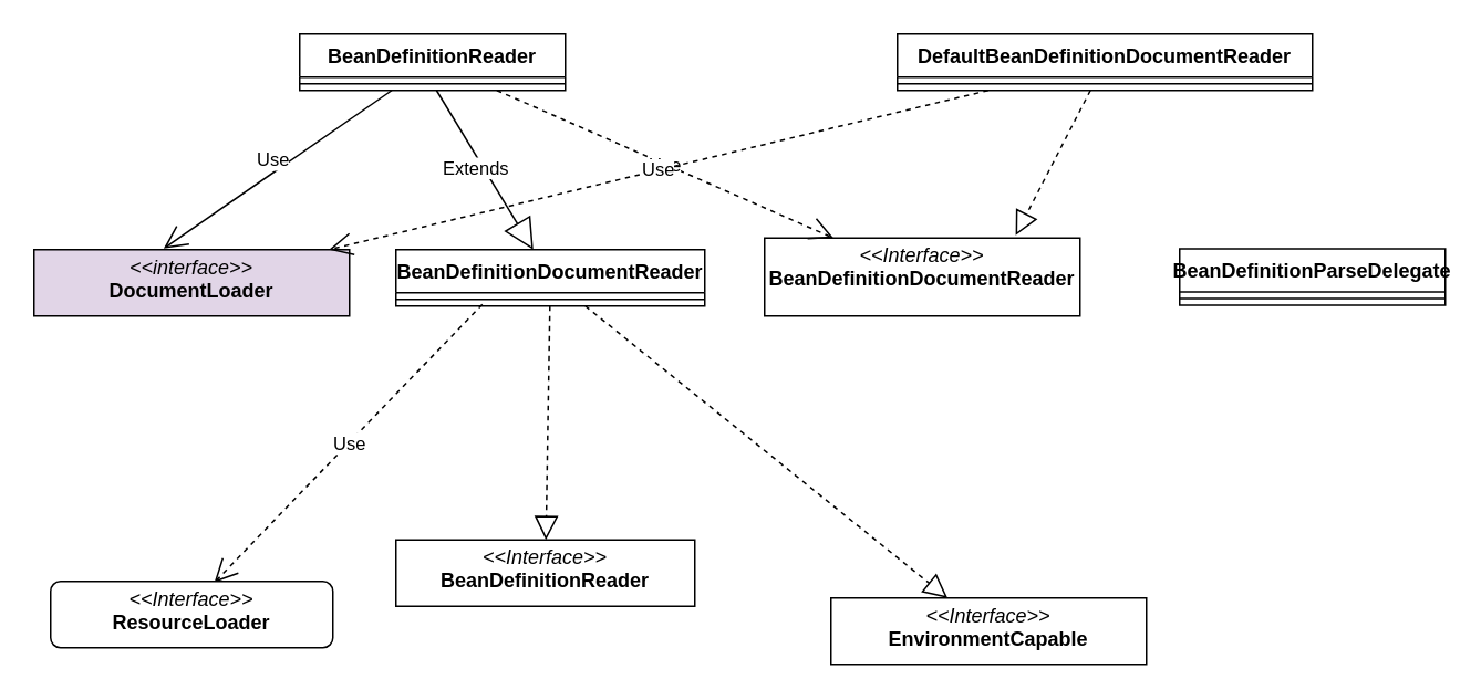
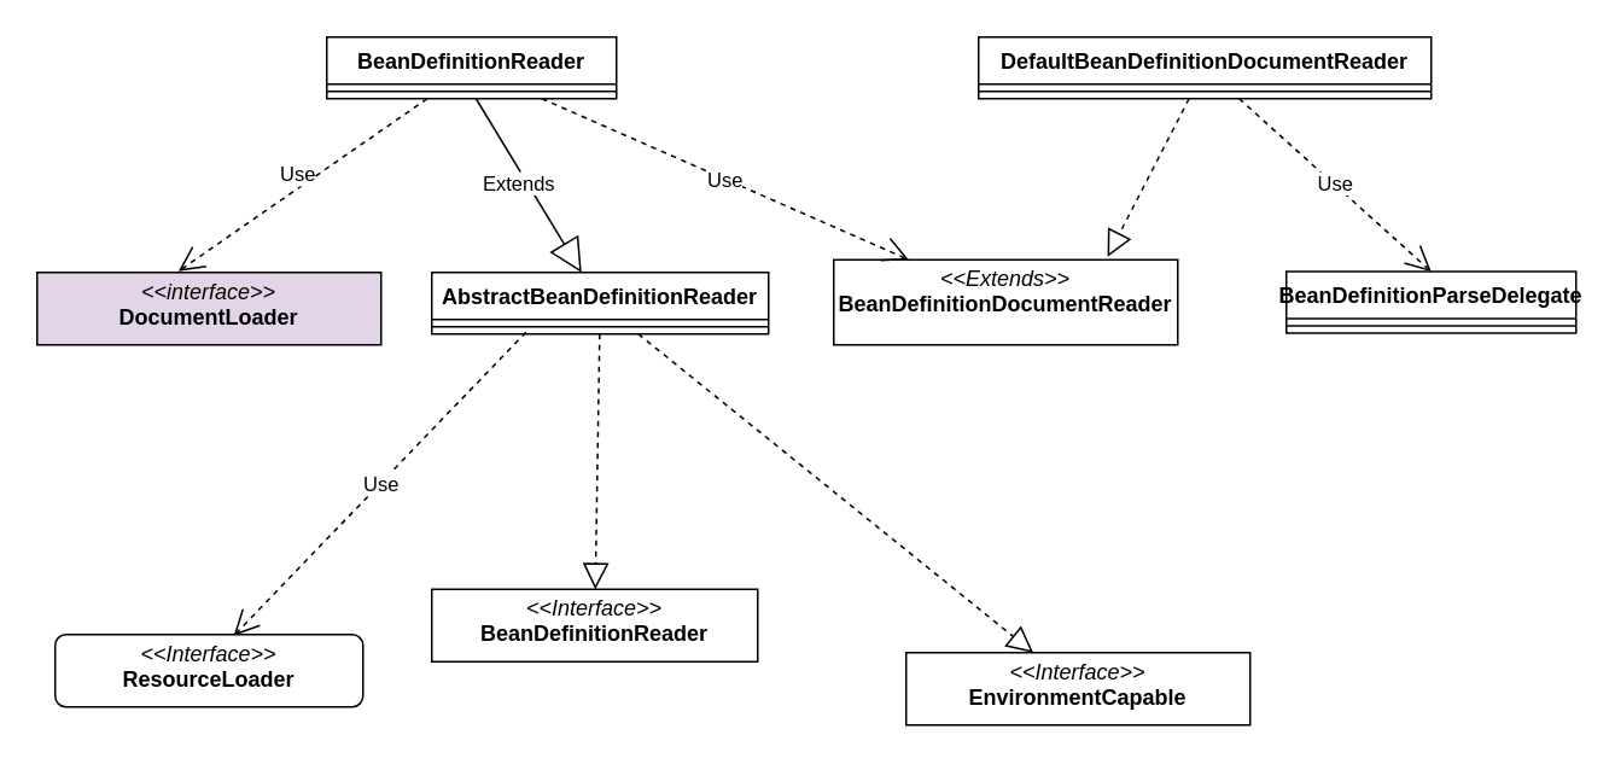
  <mxCell id="0" />
  <mxCell id="1" parent="0" />
  <mxCell id="2" value="BeanDefinitionReader" style="swimlane;fontStyle=1;align=center;verticalAlign=top;childLayout=stackLayout;horizontal=1;startSize=26;horizontalStack=0;resizeParent=1;resizeParentMax=0;resizeLast=0;collapsible=1;marginBottom=0;" vertex="1" parent="1"><mxGeometry x="180" y="20" width="160" height="34" as="geometry" /></mxCell>
  <mxCell id="3" value="" style="line;strokeWidth=1;fillColor=none;align=left;verticalAlign=middle;spacingTop=-1;spacingLeft=3;spacingRight=3;rotatable=0;labelPosition=right;points=[];portConstraint=eastwest;" vertex="1" parent="2"><mxGeometry y="26" width="160" height="8" as="geometry" /></mxCell>
  <mxCell id="4" value="DefaultBeanDefinitionDocumentReader" style="swimlane;fontStyle=1;align=center;verticalAlign=top;childLayout=stackLayout;horizontal=1;startSize=26;horizontalStack=0;resizeParent=1;resizeParentMax=0;resizeLast=0;collapsible=1;marginBottom=0;" vertex="1" parent="1"><mxGeometry x="540" y="20" width="250" height="34" as="geometry" /></mxCell>
  <mxCell id="5" value="" style="line;strokeWidth=1;fillColor=none;align=left;verticalAlign=middle;spacingTop=-1;spacingLeft=3;spacingRight=3;rotatable=0;labelPosition=right;points=[];portConstraint=eastwest;" vertex="1" parent="4"><mxGeometry y="26" width="250" height="8" as="geometry" /></mxCell>
  <mxCell id="6" value="&lt;p style=&quot;margin: 0px ; margin-top: 4px ; text-align: center&quot;&gt;&lt;i&gt;&lt;font style=&quot;vertical-align: inherit&quot;&gt;&lt;font style=&quot;vertical-align: inherit&quot;&gt;&lt;font style=&quot;vertical-align: inherit&quot;&gt;&lt;font style=&quot;vertical-align: inherit&quot;&gt;&lt;font style=&quot;vertical-align: inherit&quot;&gt;&lt;font style=&quot;vertical-align: inherit&quot;&gt;&amp;lt;&amp;lt;interface&amp;gt;&amp;gt; &lt;/font&gt;&lt;/font&gt;&lt;/font&gt;&lt;/font&gt;&lt;/font&gt;&lt;/font&gt;&lt;/i&gt;&lt;br&gt;&lt;b&gt;&lt;font style=&quot;vertical-align: inherit&quot;&gt;&lt;font style=&quot;vertical-align: inherit&quot;&gt;&lt;font style=&quot;vertical-align: inherit&quot;&gt;&lt;font style=&quot;vertical-align: inherit&quot;&gt;&lt;font style=&quot;vertical-align: inherit&quot;&gt;&lt;font style=&quot;vertical-align: inherit&quot;&gt;DocumentLoader&lt;/font&gt;&lt;/font&gt;&lt;/font&gt;&lt;/font&gt;&lt;/font&gt;&lt;/font&gt;&lt;/b&gt;&lt;/p&gt;&lt;p style=&quot;margin: 0px ; margin-left: 4px&quot;&gt;&lt;br&gt;&lt;/p&gt;" style="verticalAlign=top;align=left;overflow=fill;fontSize=12;fontFamily=Helvetica;html=1;fillColor=#e1d5e7;" vertex="1" parent="1"><mxGeometry x="20" y="150" width="190" height="40" as="geometry" /></mxCell>
- <mxCell id="7" value="BeanDefinitionDocumentReader" style="swimlane;fontStyle=1;align=center;verticalAlign=top;childLayout=stackLayout;horizontal=1;startSize=26;horizontalStack=0;resizeParent=1;resizeParentMax=0;resizeLast=0;collapsible=1;marginBottom=0;" vertex="1" parent="1"><mxGeometry x="238" y="150" width="186" height="34" as="geometry" /></mxCell>
+ <mxCell id="7" value="AbstractBeanDefinitionReader" style="swimlane;fontStyle=1;align=center;verticalAlign=top;childLayout=stackLayout;horizontal=1;startSize=26;horizontalStack=0;resizeParent=1;resizeParentMax=0;resizeLast=0;collapsible=1;marginBottom=0;" vertex="1" parent="1"><mxGeometry x="238" y="150" width="186" height="34" as="geometry" /></mxCell>
  <mxCell id="8" value="" style="line;strokeWidth=1;fillColor=none;align=left;verticalAlign=middle;spacingTop=-1;spacingLeft=3;spacingRight=3;rotatable=0;labelPosition=right;points=[];portConstraint=eastwest;" vertex="1" parent="7"><mxGeometry y="26" width="186" height="8" as="geometry" /></mxCell>
  <mxCell id="9" value="Use" style="endArrow=open;endSize=12;dashed=1;html=1;rounded=0;entryX=0.58;entryY=0.017;entryDx=0;entryDy=0;entryPerimeter=0;" edge="1" parent="7" target="13"><mxGeometry width="160" relative="1" as="geometry"><mxPoint x="52" y="33" as="sourcePoint" /><mxPoint x="212" y="33" as="targetPoint" /></mxGeometry></mxCell>
  <mxCell id="10" value="BeanDefinitionParseDelegate" style="swimlane;fontStyle=1;align=center;verticalAlign=top;childLayout=stackLayout;horizontal=1;startSize=26;horizontalStack=0;resizeParent=1;resizeParentMax=0;resizeLast=0;collapsible=1;marginBottom=0;" vertex="1" parent="1"><mxGeometry x="710" y="149.5" width="160" height="34" as="geometry" /></mxCell>
  <mxCell id="11" value="" style="line;strokeWidth=1;fillColor=none;align=left;verticalAlign=middle;spacingTop=-1;spacingLeft=3;spacingRight=3;rotatable=0;labelPosition=right;points=[];portConstraint=eastwest;" vertex="1" parent="10"><mxGeometry y="26" width="160" height="8" as="geometry" /></mxCell>
- <mxCell id="12" value="&lt;p style=&quot;margin: 0px ; margin-top: 4px ; text-align: center&quot;&gt;&lt;i&gt;&amp;lt;&amp;lt;Interface&amp;gt;&amp;gt;&lt;/i&gt;&lt;br&gt;&lt;b&gt;BeanDefinitionDocumentReader&lt;/b&gt;&lt;/p&gt;&lt;p style=&quot;margin: 0px ; margin-left: 4px&quot;&gt;&lt;br&gt;&lt;/p&gt;&lt;p style=&quot;margin: 0px ; margin-left: 4px&quot;&gt;&lt;br&gt;&lt;/p&gt;" style="verticalAlign=top;align=left;overflow=fill;fontSize=12;fontFamily=Helvetica;html=1;" vertex="1" parent="1"><mxGeometry x="460" y="143" width="190" height="47" as="geometry" /></mxCell>
+ <mxCell id="12" value="&lt;p style=&quot;margin: 0px ; margin-top: 4px ; text-align: center&quot;&gt;&lt;i&gt;&amp;lt;&amp;lt;Extends&amp;gt;&amp;gt;&lt;/i&gt;&lt;br&gt;&lt;b&gt;BeanDefinitionDocumentReader&lt;/b&gt;&lt;/p&gt;&lt;p style=&quot;margin: 0px ; margin-left: 4px&quot;&gt;&lt;br&gt;&lt;/p&gt;&lt;p style=&quot;margin: 0px ; margin-left: 4px&quot;&gt;&lt;br&gt;&lt;/p&gt;" style="verticalAlign=top;align=left;overflow=fill;fontSize=12;fontFamily=Helvetica;html=1;" vertex="1" parent="1"><mxGeometry x="460" y="143" width="190" height="47" as="geometry" /></mxCell>
  <mxCell id="13" value="&lt;p style=&quot;margin: 0px ; margin-top: 4px ; text-align: center&quot;&gt;&lt;i&gt;&amp;lt;&amp;lt;Interface&amp;gt;&amp;gt;&lt;/i&gt;&lt;br&gt;&lt;b&gt;ResourceLoader&lt;/b&gt;&lt;/p&gt;&lt;p style=&quot;margin: 0px ; margin-left: 4px&quot;&gt;&lt;br&gt;&lt;/p&gt;" style="verticalAlign=top;align=left;overflow=fill;fontSize=12;fontFamily=Helvetica;html=1;rounded=1;" vertex="1" parent="1"><mxGeometry x="30" y="350" width="170" height="40" as="geometry" /></mxCell>
  <mxCell id="14" value="&lt;p style=&quot;margin: 0px ; margin-top: 4px ; text-align: center&quot;&gt;&lt;i&gt;&amp;lt;&amp;lt;Interface&amp;gt;&amp;gt;&lt;/i&gt;&lt;br&gt;&lt;b&gt;BeanDefinitionReader&lt;/b&gt;&lt;/p&gt;&lt;p style=&quot;margin: 0px ; margin-left: 4px&quot;&gt;&lt;br&gt;&lt;/p&gt;&lt;p style=&quot;margin: 0px ; margin-left: 4px&quot;&gt;&lt;br&gt;&lt;/p&gt;" style="verticalAlign=top;align=left;overflow=fill;fontSize=12;fontFamily=Helvetica;html=1;" vertex="1" parent="1"><mxGeometry x="238" y="325" width="180" height="40" as="geometry" /></mxCell>
  <mxCell id="15" value="&lt;p style=&quot;margin: 0px ; margin-top: 4px ; text-align: center&quot;&gt;&lt;i&gt;&amp;lt;&amp;lt;Interface&amp;gt;&amp;gt;&lt;/i&gt;&lt;br&gt;&lt;b&gt;EnvironmentCapable&lt;/b&gt;&lt;/p&gt;" style="verticalAlign=top;align=left;overflow=fill;fontSize=12;fontFamily=Helvetica;html=1;" vertex="1" parent="1"><mxGeometry x="500" y="360" width="190" height="40" as="geometry" /></mxCell>
- <mxCell id="16" value="Use" style="endArrow=open;endSize=12;dashed=0;html=1;rounded=0;entryX=0.411;entryY=-0.017;entryDx=0;entryDy=0;entryPerimeter=0;" edge="1" parent="1" source="2" target="6"><mxGeometry x="-0.005" y="-6" width="160" relative="1" as="geometry"><mxPoint x="190" y="60" as="sourcePoint" /><mxPoint x="220" y="90" as="targetPoint" /><mxPoint as="offset" /></mxGeometry></mxCell>
+ <mxCell id="16" value="Use" style="endArrow=open;endSize=12;dashed=1;html=1;rounded=0;entryX=0.411;entryY=-0.017;entryDx=0;entryDy=0;entryPerimeter=0;" edge="1" parent="1" source="2" target="6"><mxGeometry x="-0.005" y="-6" width="160" relative="1" as="geometry"><mxPoint x="190" y="60" as="sourcePoint" /><mxPoint x="220" y="90" as="targetPoint" /><mxPoint as="offset" /></mxGeometry></mxCell>
  <mxCell id="17" value="" style="endArrow=block;dashed=1;endFill=0;endSize=12;html=1;rounded=0;entryX=0.796;entryY=-0.035;entryDx=0;entryDy=0;entryPerimeter=0;" edge="1" parent="1" source="4" target="12"><mxGeometry width="160" relative="1" as="geometry"><mxPoint x="410" y="-20" as="sourcePoint" /><mxPoint x="570" y="-20" as="targetPoint" /></mxGeometry></mxCell>
  <mxCell id="18" value="Extends" style="endArrow=block;endSize=16;endFill=0;html=1;rounded=0;" edge="1" parent="1" source="3" target="7"><mxGeometry x="-0.08" y="-4" width="160" relative="1" as="geometry"><mxPoint x="250" y="90" as="sourcePoint" /><mxPoint x="220" y="260" as="targetPoint" /><mxPoint as="offset" /></mxGeometry></mxCell>
  <mxCell id="19" value="Use" style="endArrow=open;endSize=12;dashed=1;html=1;rounded=0;" edge="1" parent="1" source="2" target="12"><mxGeometry width="160" relative="1" as="geometry"><mxPoint x="140" y="320" as="sourcePoint" /><mxPoint x="300" y="320" as="targetPoint" /></mxGeometry></mxCell>
- <mxCell id="20" value="Use" style="endArrow=open;endSize=12;dashed=1;html=1;rounded=0;" edge="1" parent="1" source="4" target="6"><mxGeometry width="160" relative="1" as="geometry"><mxPoint x="360" y="290" as="sourcePoint" /><mxPoint x="520" y="290" as="targetPoint" /></mxGeometry></mxCell>
+ <mxCell id="20" value="Use" style="endArrow=open;endSize=12;dashed=1;html=1;rounded=0;entryX=0.5;entryY=0;entryDx=0;entryDy=0;" edge="1" parent="1" source="4" target="10"><mxGeometry width="160" relative="1" as="geometry"><mxPoint x="360" y="290" as="sourcePoint" /><mxPoint x="520" y="290" as="targetPoint" /></mxGeometry></mxCell>
  <mxCell id="21" value="" style="endArrow=block;dashed=1;endFill=0;endSize=12;html=1;rounded=0;" edge="1" parent="1" source="7" target="14"><mxGeometry width="160" relative="1" as="geometry"><mxPoint x="340" y="184" as="sourcePoint" /><mxPoint x="500" y="184" as="targetPoint" /></mxGeometry></mxCell>
  <mxCell id="22" value="" style="endArrow=block;dashed=1;endFill=0;endSize=12;html=1;rounded=0;" edge="1" parent="1" source="7" target="15"><mxGeometry width="160" relative="1" as="geometry"><mxPoint x="677" y="290" as="sourcePoint" /><mxPoint x="837" y="290" as="targetPoint" /></mxGeometry></mxCell>
